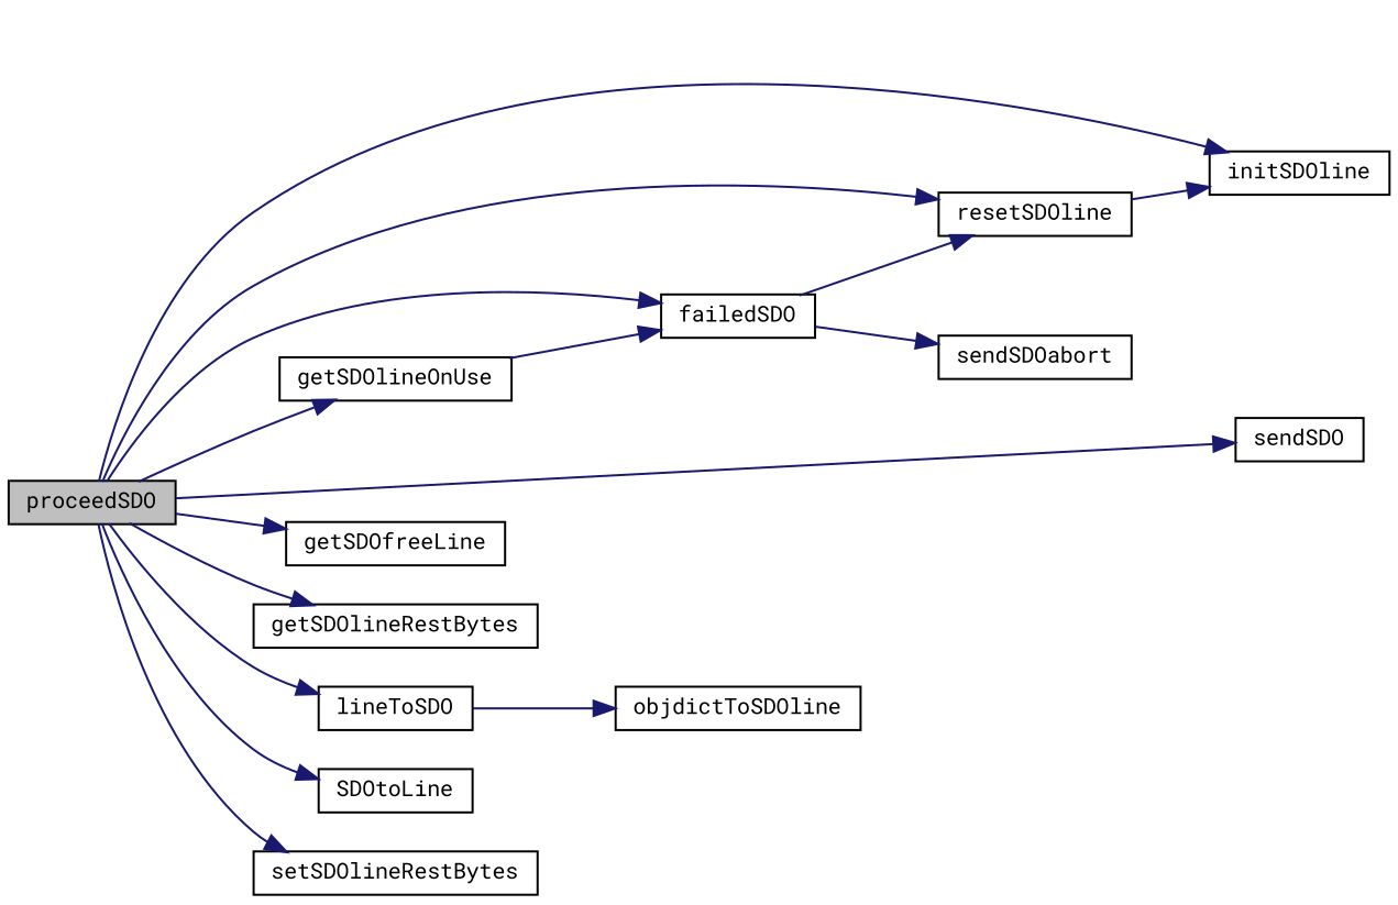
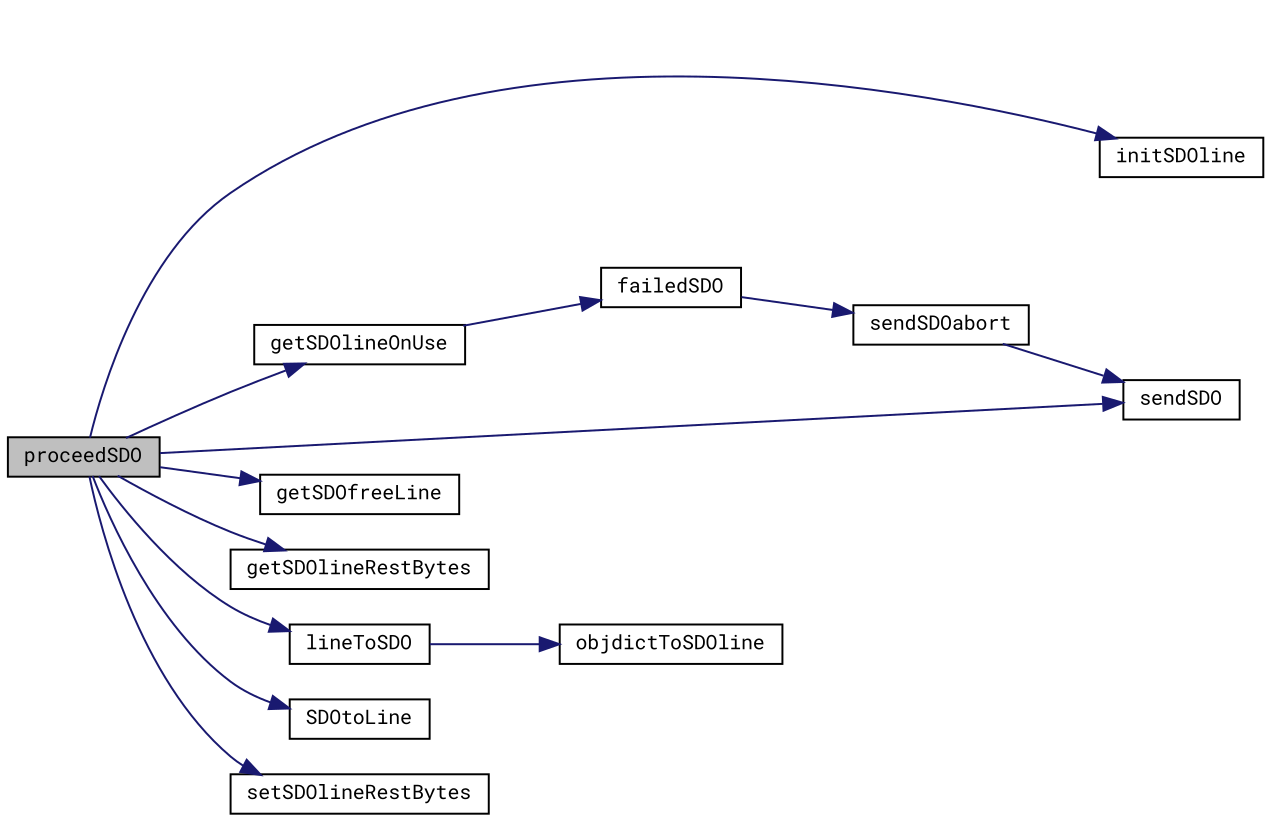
  digraph {
    fontname="Roboto Mono"
    rankdir=LR
    node [color=black fillcolor=white fontname="Roboto Mono" fontsize=10 shape=record style=filled]
    edge [color=midnightblue fontname="Roboto Mono" fontsize=10 labelfontname=FreeSans labelfontsize=10 style=solid]
    n1 [fillcolor=grey75 fontcolor=black height=0.2 label=proceedSDO width=0.4]
    n2 [height=0.2 label=failedSDO width=0.4]
    n3 [height=0.2 label=getSDOlineOnUse width=0.4]
-   n4 [height=0.2 label=resetSDOline width=0.4]
    n5 [height=0.2 label=initSDOline width=0.4]
    n6 [height=0.2 label=sendSDO width=0.4]
    n7 [height=0.2 label=getSDOfreeLine width=0.4]
    n8 [height=0.2 label=getSDOlineRestBytes width=0.4]
    n9 [height=0.2 label=lineToSDO width=0.4]
    n10 [height=0.2 label=SDOtoLine width=0.4]
    n11 [height=0.2 label=setSDOlineRestBytes width=0.4]
    n12 [height=0.2 label=sendSDOabort width=0.4]
    n13 [height=0.2 label=objdictToSDOline width=0.4]
-   n1 -> n2
    n1 -> n3
-   n1 -> n4
    n1 -> n5
    n1 -> n6
    n1 -> n7
    n1 -> n8
    n1 -> n9
    n1 -> n10
    n1 -> n11
-   n2 -> n4
    n2 -> n12
    n3 -> n2
-   n4 -> n5
    n9 -> n13
+   n12 -> n6
  }
